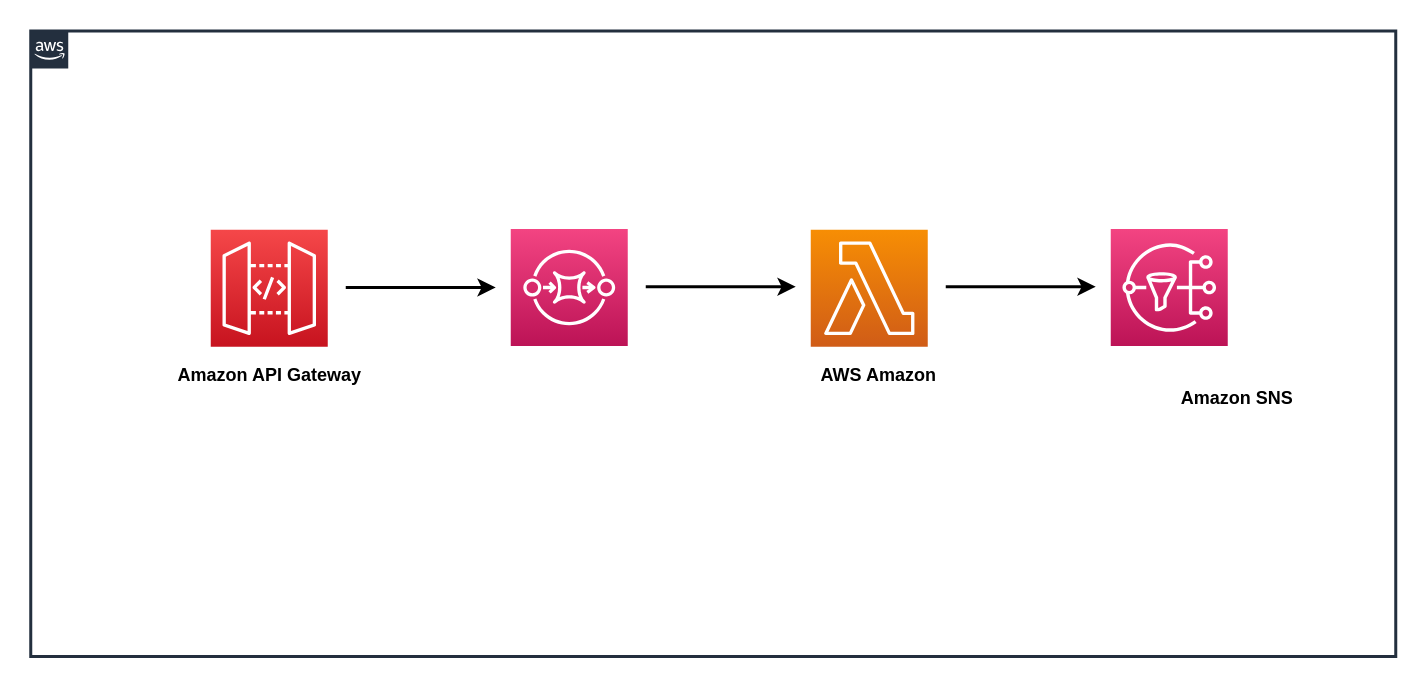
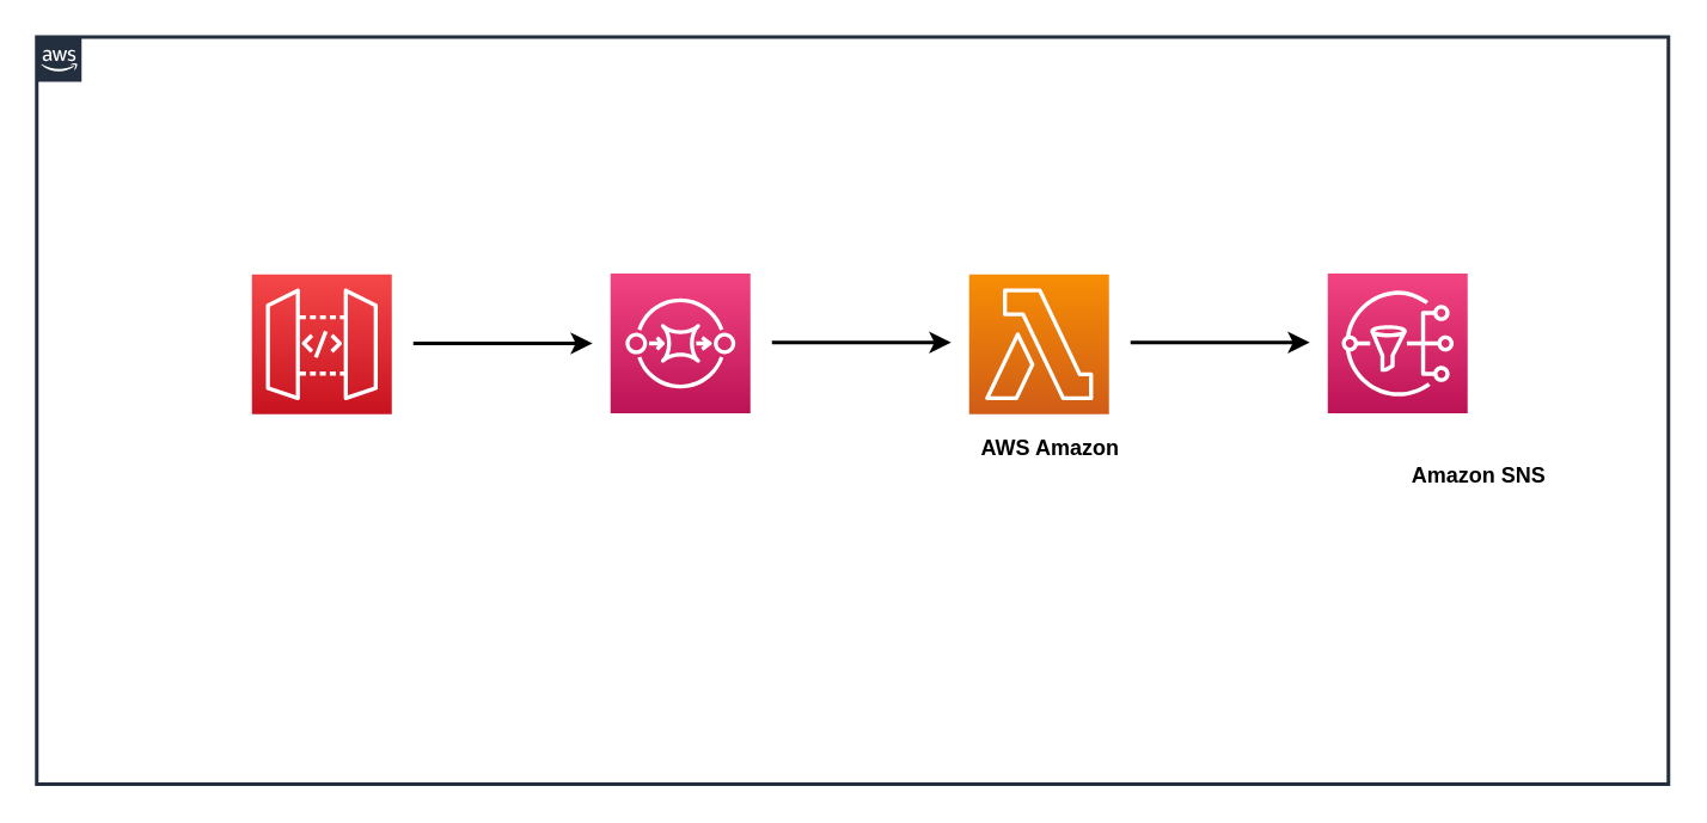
  <mxCell id="0" />
  <mxCell id="1" parent="0" />
  <mxCell id="2" value="" style="outlineConnect=0;fontColor=#232F3E;gradientColor=#F54749;gradientDirection=north;fillColor=#C7131F;strokeColor=#ffffff;dashed=0;verticalLabelPosition=bottom;verticalAlign=top;align=center;html=1;fontSize=12;fontStyle=0;aspect=fixed;shape=mxgraph.aws4.resourceIcon;resIcon=mxgraph.aws4.api_gateway;" vertex="1" parent="1"><mxGeometry x="140" y="152.5" width="78" height="78" as="geometry" /></mxCell>
  <mxCell id="3" value="" style="outlineConnect=0;fontColor=#232F3E;gradientColor=#F34482;gradientDirection=north;fillColor=#BC1356;strokeColor=#ffffff;dashed=0;verticalLabelPosition=bottom;verticalAlign=top;align=center;html=1;fontSize=12;fontStyle=0;aspect=fixed;shape=mxgraph.aws4.resourceIcon;resIcon=mxgraph.aws4.sqs;" vertex="1" parent="1"><mxGeometry x="340" y="152" width="78" height="78" as="geometry" /></mxCell>
  <mxCell id="4" value="" style="outlineConnect=0;fontColor=#232F3E;gradientColor=#F78E04;gradientDirection=north;fillColor=#D05C17;strokeColor=#ffffff;dashed=0;verticalLabelPosition=bottom;verticalAlign=top;align=center;html=1;fontSize=12;fontStyle=0;aspect=fixed;shape=mxgraph.aws4.resourceIcon;resIcon=mxgraph.aws4.lambda;" vertex="1" parent="1"><mxGeometry x="540" y="152.5" width="78" height="78" as="geometry" /></mxCell>
  <mxCell id="5" value="" style="outlineConnect=0;fontColor=#232F3E;gradientColor=#F34482;gradientDirection=north;fillColor=#BC1356;strokeColor=#ffffff;dashed=0;verticalLabelPosition=bottom;verticalAlign=top;align=center;html=1;fontSize=12;fontStyle=0;aspect=fixed;shape=mxgraph.aws4.resourceIcon;resIcon=mxgraph.aws4.sns;" vertex="1" parent="1"><mxGeometry x="740" y="152" width="78" height="78" as="geometry" /></mxCell>
  <mxCell id="6" value="" style="endArrow=classic;html=1;strokeWidth=2;" edge="1" parent="1"><mxGeometry width="50" height="50" relative="1" as="geometry"><mxPoint x="230" y="191" as="sourcePoint" /><mxPoint x="330" y="191" as="targetPoint" /></mxGeometry></mxCell>
  <mxCell id="7" value="" style="endArrow=classic;html=1;strokeWidth=2;" edge="1" parent="1"><mxGeometry width="50" height="50" relative="1" as="geometry"><mxPoint x="430" y="190.5" as="sourcePoint" /><mxPoint x="530" y="190.5" as="targetPoint" /></mxGeometry></mxCell>
  <mxCell id="8" value="" style="endArrow=classic;html=1;strokeWidth=2;" edge="1" parent="1"><mxGeometry width="50" height="50" relative="1" as="geometry"><mxPoint x="630" y="190.5" as="sourcePoint" /><mxPoint x="730" y="190.5" as="targetPoint" /></mxGeometry></mxCell>
- <mxCell id="9" value="Amazon API Gateway" style="text;html=1;align=center;verticalAlign=middle;resizable=0;points=[];autosize=1;fontStyle=1" vertex="1" parent="1"><mxGeometry x="109" y="240" width="140" height="20" as="geometry" /></mxCell>
  <mxCell id="10" value="Amazon SNS" style="text;html=1;align=center;verticalAlign=middle;resizable=0;points=[];autosize=1;fontStyle=1" vertex="1" parent="1"><mxGeometry x="779" y="255" width="90" height="20" as="geometry" /></mxCell>
  <mxCell id="11" value="AWS Amazon" style="text;html=1;align=center;verticalAlign=middle;resizable=0;points=[];autosize=1;fontStyle=1" vertex="1" parent="1"><mxGeometry x="540" y="240" width="90" height="20" as="geometry" /></mxCell>
  <mxCell id="12" value="" style="points=[[0,0],[0.25,0],[0.5,0],[0.75,0],[1,0],[1,0.25],[1,0.5],[1,0.75],[1,1],[0.75,1],[0.5,1],[0.25,1],[0,1],[0,0.75],[0,0.5],[0,0.25]];outlineConnect=0;gradientColor=none;html=1;whiteSpace=wrap;fontSize=12;fontStyle=0;shape=mxgraph.aws4.group;grIcon=mxgraph.aws4.group_aws_cloud_alt;strokeColor=#232F3E;fillColor=none;verticalAlign=top;align=left;spacingLeft=30;fontColor=#232F3E;dashed=0;strokeWidth=2;" vertex="1" parent="1"><mxGeometry x="20" y="20" width="910" height="417" as="geometry" /></mxCell>
